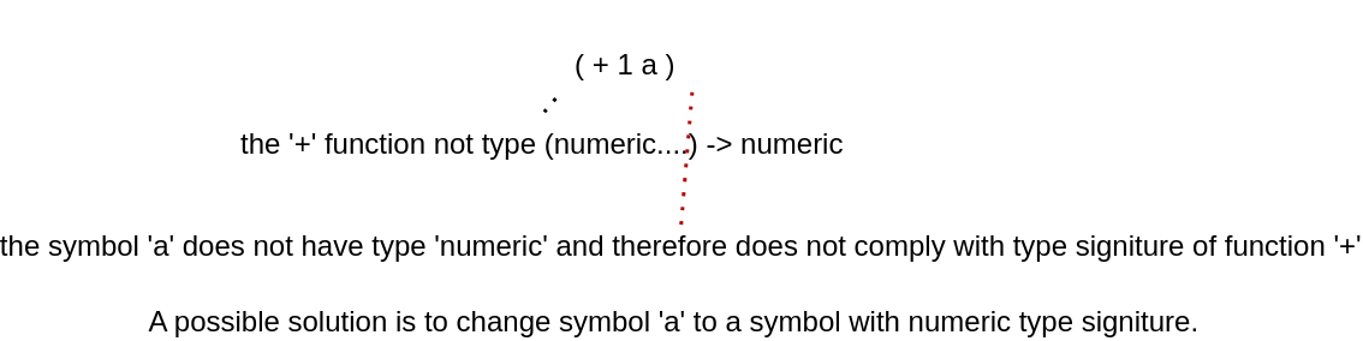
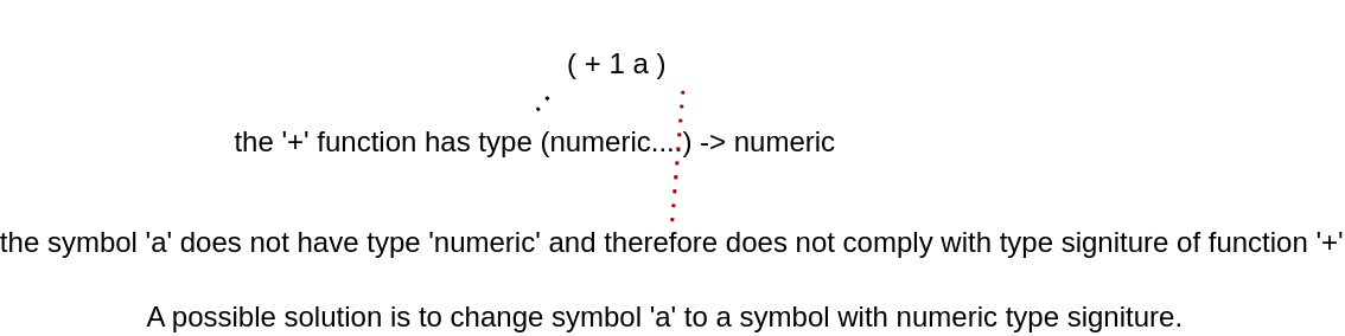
  <mxCell id="0" />
  <mxCell id="1" parent="0" />
  <mxCell id="2" value="(&lt;span style=&quot;white-space: pre;&quot;&gt; &lt;/span&gt;+&lt;span style=&quot;white-space: pre;&quot;&gt; &lt;/span&gt;1&lt;span style=&quot;white-space: pre;&quot;&gt; &lt;/span&gt;a&lt;span style=&quot;white-space: pre;&quot;&gt; &lt;/span&gt;)" style="text;strokeColor=none;fillColor=none;html=1;align=center;verticalAlign=middle;whiteSpace=wrap;rounded=0;fontSize=16;" parent="1" vertex="1"><mxGeometry x="84" y="20" width="321" height="30" as="geometry" /></mxCell>
  <mxCell id="3" value="" style="endArrow=none;dashed=1;html=1;dashPattern=1 3;strokeWidth=2;rounded=0;fontSize=12;startSize=8;endSize=8;curved=1;entryX=0.391;entryY=0.983;entryDx=0;entryDy=0;entryPerimeter=0;exitX=0.504;exitY=-0.048;exitDx=0;exitDy=0;exitPerimeter=0;" parent="1" source="4" target="2" edge="1"><mxGeometry width="50" height="50" relative="1" as="geometry"><mxPoint x="200" y="66" as="sourcePoint" /><mxPoint x="341" y="185" as="targetPoint" /></mxGeometry></mxCell>
- <mxCell id="4" value="the '+' function not type (numeric....) -&amp;gt; numeric" style="text;html=1;align=center;verticalAlign=middle;resizable=0;points=[];autosize=1;strokeColor=none;fillColor=none;fontSize=16;" parent="1" vertex="1"><mxGeometry x="20" y="63" width="356" height="31" as="geometry" /></mxCell>
+ <mxCell id="4" value="the '+' function has type (numeric....) -&amp;gt; numeric" style="text;html=1;align=center;verticalAlign=middle;resizable=0;points=[];autosize=1;strokeColor=none;fillColor=none;fontSize=16;" parent="1" vertex="1"><mxGeometry x="20" y="63" width="356" height="31" as="geometry" /></mxCell>
  <mxCell id="5" value="" style="endArrow=none;dashed=1;html=1;dashPattern=1 3;strokeWidth=2;rounded=0;fontSize=12;startSize=8;endSize=8;curved=1;entryX=0.615;entryY=1.017;entryDx=0;entryDy=0;entryPerimeter=0;fillColor=#e51400;strokeColor=#B20000;" parent="1" target="2" edge="1"><mxGeometry width="50" height="50" relative="1" as="geometry"><mxPoint x="274" y="140" as="sourcePoint" /><mxPoint x="341" y="185" as="targetPoint" /></mxGeometry></mxCell>
  <mxCell id="6" value="the symbol 'a' does not have type 'numeric' and therefore does not comply with type signiture of function '+'" style="edgeLabel;html=1;align=center;verticalAlign=middle;resizable=0;points=[];fontSize=16;" parent="5" vertex="1" connectable="0"><mxGeometry x="-0.879" relative="1" as="geometry"><mxPoint as="offset" /></mxGeometry></mxCell>
  <mxCell id="7" value="A possible solution is to change symbol 'a' to a symbol with numeric type signiture." style="edgeLabel;html=1;align=center;verticalAlign=middle;resizable=0;points=[];fontSize=16;" parent="5" vertex="1" connectable="0"><mxGeometry x="-0.879" relative="1" as="geometry"><mxPoint x="-4" y="42" as="offset" /></mxGeometry></mxCell>
